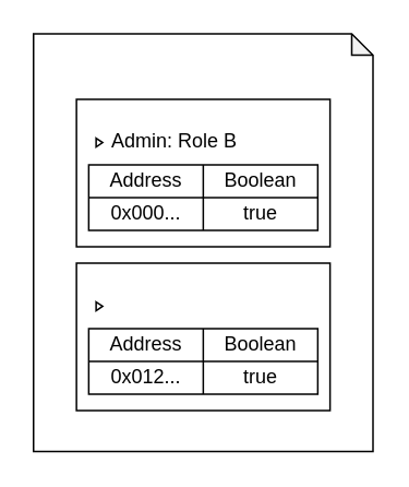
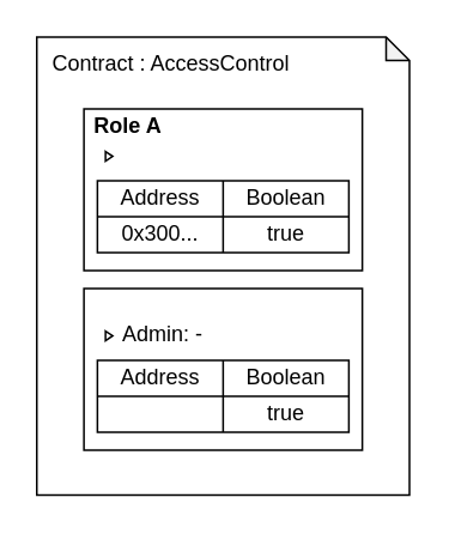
  <mxCell id="0" />
  <mxCell id="1" parent="0" />
  <mxCell id="2" value="" style="shape=note;whiteSpace=wrap;html=1;backgroundOutline=1;darkOpacity=0.05;size=13;" vertex="1" parent="1"><mxGeometry x="20" y="20" width="207.5" height="255" as="geometry" /></mxCell>
  <mxCell id="3" value="" style="rounded=0;whiteSpace=wrap;html=1;" vertex="1" parent="1"><mxGeometry x="46.25" y="60" width="155" height="90" as="geometry" /></mxCell>
+ <mxCell id="4" value="Contract : AccessControl" style="text;html=1;strokeColor=none;fillColor=none;align=center;verticalAlign=middle;whiteSpace=wrap;rounded=0;" vertex="1" parent="1"><mxGeometry x="20" y="20" width="150" height="30" as="geometry" /></mxCell>
+ <mxCell id="5" value="Role A" style="text;html=1;strokeColor=none;fillColor=none;align=center;verticalAlign=middle;whiteSpace=wrap;rounded=0;fontStyle=1" vertex="1" parent="1"><mxGeometry x="46.25" y="60" width="50" height="20" as="geometry" /></mxCell>
  <mxCell id="6" value="" style="group" vertex="1" connectable="0" parent="1"><mxGeometry x="53.75" y="100" width="140" height="40" as="geometry" /></mxCell>
  <mxCell id="7" value="" style="shape=internalStorage;whiteSpace=wrap;html=1;backgroundOutline=1;dx=70;dy=20;" vertex="1" parent="6"><mxGeometry width="140" height="40" as="geometry" /></mxCell>
  <mxCell id="8" value="Address" style="text;html=1;strokeColor=none;fillColor=none;align=center;verticalAlign=middle;whiteSpace=wrap;rounded=0;" vertex="1" parent="6"><mxGeometry width="70" height="20" as="geometry" /></mxCell>
  <mxCell id="9" value="Boolean" style="text;html=1;strokeColor=none;fillColor=none;align=center;verticalAlign=middle;whiteSpace=wrap;rounded=0;" vertex="1" parent="6"><mxGeometry x="70" width="70" height="20" as="geometry" /></mxCell>
- <mxCell id="10" value="0x000..." style="text;html=1;strokeColor=none;fillColor=none;align=center;verticalAlign=middle;whiteSpace=wrap;rounded=0;" vertex="1" parent="6"><mxGeometry y="20" width="70" height="20" as="geometry" /></mxCell>
+ <mxCell id="10" value="0x300..." style="text;html=1;strokeColor=none;fillColor=none;align=center;verticalAlign=middle;whiteSpace=wrap;rounded=0;" vertex="1" parent="6"><mxGeometry y="20" width="70" height="20" as="geometry" /></mxCell>
  <mxCell id="11" value="true" style="text;html=1;strokeColor=none;fillColor=none;align=center;verticalAlign=middle;whiteSpace=wrap;rounded=0;" vertex="1" parent="6"><mxGeometry x="70" y="20" width="70" height="20" as="geometry" /></mxCell>
- <mxCell id="12" value="Admin: Role B" style="text;html=1;strokeColor=none;fillColor=none;align=left;verticalAlign=middle;whiteSpace=wrap;rounded=0;" vertex="1" parent="1"><mxGeometry x="66.25" y="80" width="86" height="12.67" as="geometry" /></mxCell>
  <mxCell id="13" value="" style="triangle;whiteSpace=wrap;html=1;" vertex="1" parent="1"><mxGeometry x="58.25" y="83.67" width="4" height="5.33" as="geometry" /></mxCell>
  <mxCell id="14" value="" style="rounded=0;whiteSpace=wrap;html=1;" vertex="1" parent="1"><mxGeometry x="46.25" y="160" width="155" height="90" as="geometry" /></mxCell>
  <mxCell id="15" value="" style="group" vertex="1" connectable="0" parent="1"><mxGeometry x="53.75" y="200" width="140" height="40" as="geometry" /></mxCell>
  <mxCell id="16" value="" style="shape=internalStorage;whiteSpace=wrap;html=1;backgroundOutline=1;dx=70;dy=20;" vertex="1" parent="15"><mxGeometry width="140" height="40" as="geometry" /></mxCell>
  <mxCell id="17" value="Address" style="text;html=1;strokeColor=none;fillColor=none;align=center;verticalAlign=middle;whiteSpace=wrap;rounded=0;" vertex="1" parent="15"><mxGeometry width="70" height="20" as="geometry" /></mxCell>
  <mxCell id="18" value="Boolean" style="text;html=1;strokeColor=none;fillColor=none;align=center;verticalAlign=middle;whiteSpace=wrap;rounded=0;" vertex="1" parent="15"><mxGeometry x="70" width="70" height="20" as="geometry" /></mxCell>
- <mxCell id="19" value="0x012..." style="text;html=1;strokeColor=none;fillColor=none;align=center;verticalAlign=middle;whiteSpace=wrap;rounded=0;" vertex="1" parent="15"><mxGeometry y="20" width="70" height="20" as="geometry" /></mxCell>
  <mxCell id="20" value="true" style="text;html=1;strokeColor=none;fillColor=none;align=center;verticalAlign=middle;whiteSpace=wrap;rounded=0;" vertex="1" parent="15"><mxGeometry x="70" y="20" width="70" height="20" as="geometry" /></mxCell>
+ <mxCell id="21" value="Admin: -" style="text;html=1;strokeColor=none;fillColor=none;align=left;verticalAlign=middle;whiteSpace=wrap;rounded=0;" vertex="1" parent="1"><mxGeometry x="66.25" y="180" width="86" height="12.67" as="geometry" /></mxCell>
  <mxCell id="22" value="" style="triangle;whiteSpace=wrap;html=1;" vertex="1" parent="1"><mxGeometry x="58.25" y="183.67" width="4" height="5.33" as="geometry" /></mxCell>
